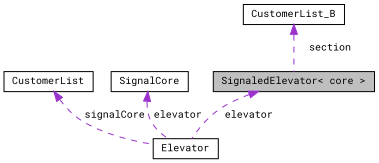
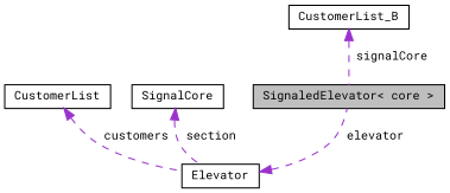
  digraph {
    fontname="Roboto Mono"
    node [color=black fillcolor=white fontname="Roboto Mono" fontsize=10 shape=record style=filled]
    edge [color=darkorchid3 dir=back fontname="Roboto Mono" fontsize=10 labelfontname=Helvetica labelfontsize=10 style=dashed]
    n1 [fillcolor=grey75 fontcolor=black height=0.2 label="SignaledElevator\< core \>" width=0.4]
    n2 [height=0.2 label=Elevator width=0.4]
    n3 [height=0.2 label=CustomerList width=0.4]
    n4 [height=0.2 label=SignalCore width=0.4]
    n5 [height=0.2 label=CustomerList_B width=0.4]
-   n1 -> n2 [label=" elevator"]
-   n3 -> n2 [label=" signalCore"]
-   n4 -> n2 [label=" elevator"]
-   n5 -> n1 [label=" section"]
+   n2 -> n1 [label=" elevator"]
+   n3 -> n2 [label=" customers"]
+   n4 -> n2 [label=" section"]
+   n5 -> n1 [label=" signalCore"]
  }
